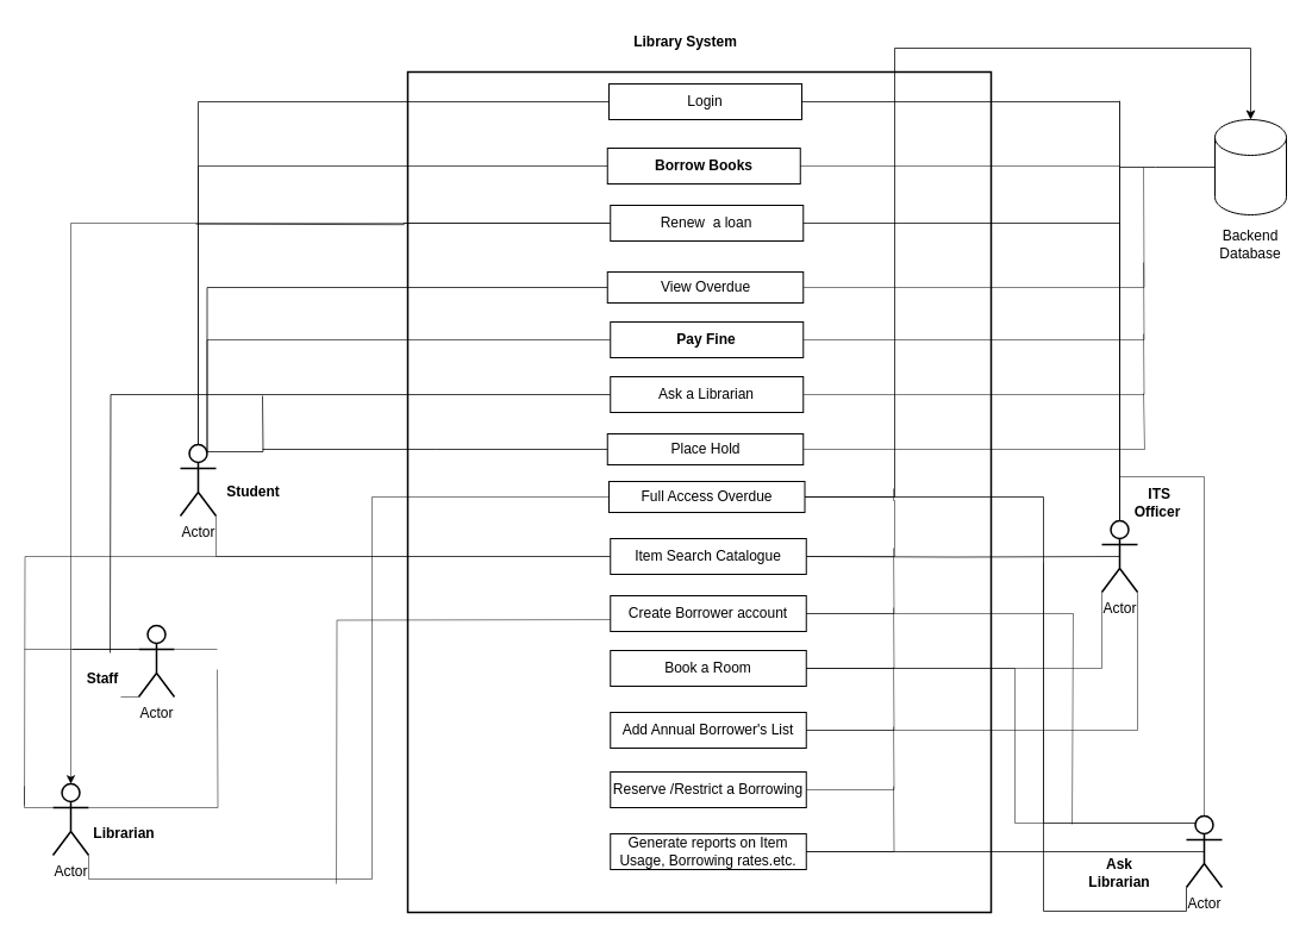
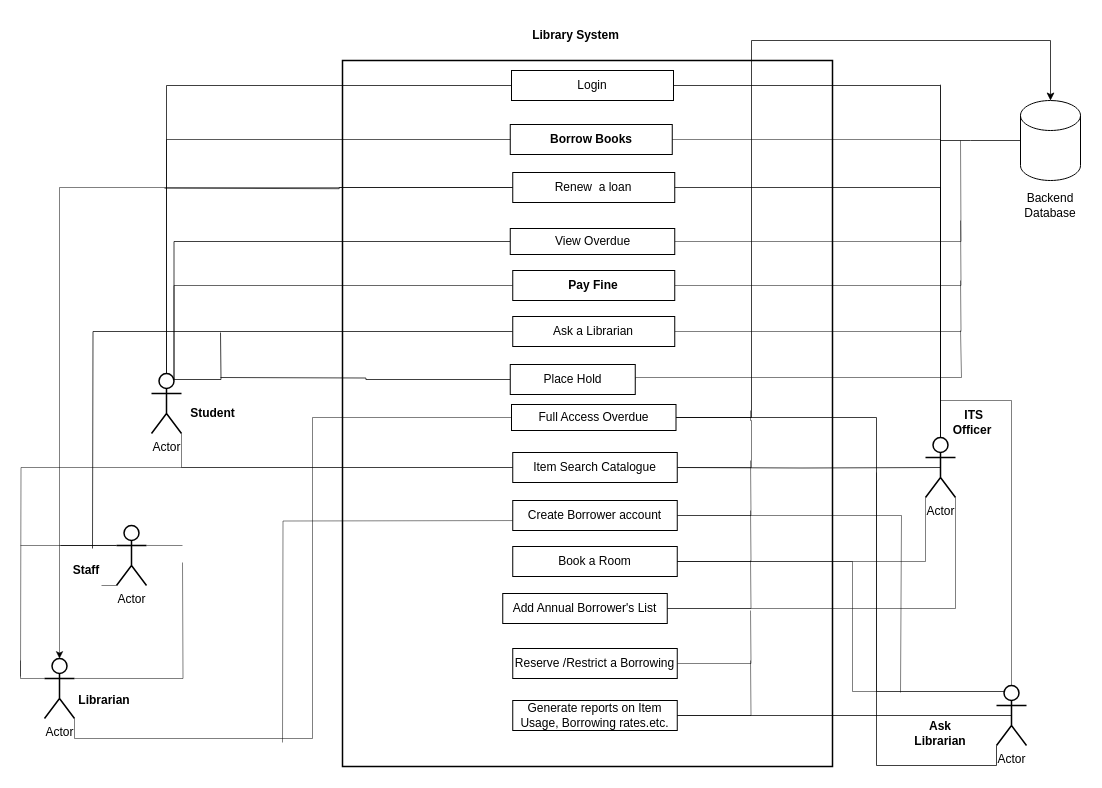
  <mxCell id="0" />
  <mxCell id="1" parent="0" />
  <mxCell id="2" value="" style="rounded=0;whiteSpace=wrap;html=1;strokeWidth=1.5;" parent="1" vertex="1"><mxGeometry x="342" y="60" width="490" height="706" as="geometry" /></mxCell>
  <mxCell id="3" value="Library System" style="text;html=1;align=center;verticalAlign=middle;whiteSpace=wrap;rounded=0;fontStyle=1" parent="1" vertex="1"><mxGeometry x="528" y="20" width="95" height="30" as="geometry" /></mxCell>
  <mxCell id="4" style="edgeStyle=orthogonalEdgeStyle;rounded=0;orthogonalLoop=1;jettySize=auto;html=1;strokeWidth=0.5;endArrow=none;endFill=0;" edge="1" parent="1" source="6"><mxGeometry relative="1" as="geometry"><mxPoint x="20" y="676" as="targetPoint" /></mxGeometry></mxCell>
  <mxCell id="5" style="edgeStyle=orthogonalEdgeStyle;rounded=0;orthogonalLoop=1;jettySize=auto;html=1;exitX=1;exitY=0.5;exitDx=0;exitDy=0;strokeWidth=0.5;endArrow=none;endFill=0;" edge="1" parent="1" source="6"><mxGeometry relative="1" as="geometry"><mxPoint x="750" y="410" as="targetPoint" /><Array as="points"><mxPoint x="751" y="467" /><mxPoint x="751" y="420" /></Array></mxGeometry></mxCell>
  <mxCell id="6" value="Item Search Catalogue" style="rounded=0;whiteSpace=wrap;html=1;" parent="1" vertex="1"><mxGeometry x="512.25" y="452" width="164.5" height="30" as="geometry" /></mxCell>
  <mxCell id="7" style="edgeStyle=orthogonalEdgeStyle;rounded=0;orthogonalLoop=1;jettySize=auto;html=1;endArrow=none;endFill=0;entryX=0.5;entryY=0;entryDx=0;entryDy=0;entryPerimeter=0;strokeWidth=0.75;" parent="1" source="8" target="36" edge="1"><mxGeometry relative="1" as="geometry"><mxPoint x="212" y="212" as="targetPoint" /></mxGeometry></mxCell>
  <mxCell id="8" value="Login" style="rounded=0;whiteSpace=wrap;html=1;" parent="1" vertex="1"><mxGeometry x="511" y="70" width="162" height="30" as="geometry" /></mxCell>
  <mxCell id="9" value="&lt;b&gt;Borrow Books&lt;/b&gt;" style="rounded=0;whiteSpace=wrap;html=1;" parent="1" vertex="1"><mxGeometry x="509.75" y="124" width="162" height="30" as="geometry" /></mxCell>
  <mxCell id="10" style="edgeStyle=orthogonalEdgeStyle;rounded=0;orthogonalLoop=1;jettySize=auto;html=1;exitX=0;exitY=0.5;exitDx=0;exitDy=0;strokeWidth=0.75;endArrow=none;endFill=0;" edge="1" parent="1" source="11"><mxGeometry relative="1" as="geometry"><mxPoint x="164" y="187.667" as="targetPoint" /></mxGeometry></mxCell>
  <mxCell id="11" value="Renew&amp;nbsp; a loan" style="rounded=0;whiteSpace=wrap;html=1;" parent="1" vertex="1"><mxGeometry x="512.25" y="172" width="162" height="30" as="geometry" /></mxCell>
  <mxCell id="12" style="edgeStyle=orthogonalEdgeStyle;rounded=0;orthogonalLoop=1;jettySize=auto;html=1;exitX=0;exitY=0.5;exitDx=0;exitDy=0;endArrow=none;endFill=0;strokeWidth=0.75;" edge="1" parent="1" source="14"><mxGeometry relative="1" as="geometry"><mxPoint x="92" y="548" as="targetPoint" /></mxGeometry></mxCell>
  <mxCell id="13" style="edgeStyle=orthogonalEdgeStyle;rounded=0;orthogonalLoop=1;jettySize=auto;html=1;exitX=1;exitY=0.5;exitDx=0;exitDy=0;strokeWidth=0.5;endArrow=none;endFill=0;" edge="1" parent="1" source="14"><mxGeometry relative="1" as="geometry"><mxPoint x="960" y="280" as="targetPoint" /></mxGeometry></mxCell>
  <mxCell id="14" value="Ask a Librarian" style="rounded=0;whiteSpace=wrap;html=1;" parent="1" vertex="1"><mxGeometry x="512.25" y="316" width="162" height="30" as="geometry" /></mxCell>
  <mxCell id="15" style="edgeStyle=orthogonalEdgeStyle;rounded=0;orthogonalLoop=1;jettySize=auto;html=1;exitX=0;exitY=0.5;exitDx=0;exitDy=0;strokeWidth=0.6;endArrow=none;endFill=0;entryX=0.75;entryY=0.1;entryDx=0;entryDy=0;entryPerimeter=0;" edge="1" parent="1" source="17" target="36"><mxGeometry relative="1" as="geometry"><mxPoint x="172" y="356" as="targetPoint" /></mxGeometry></mxCell>
  <mxCell id="16" style="edgeStyle=orthogonalEdgeStyle;rounded=0;orthogonalLoop=1;jettySize=auto;html=1;exitX=1;exitY=0.5;exitDx=0;exitDy=0;strokeWidth=0.5;endArrow=none;endFill=0;" edge="1" parent="1" source="17"><mxGeometry relative="1" as="geometry"><mxPoint x="960" y="220" as="targetPoint" /></mxGeometry></mxCell>
  <mxCell id="17" value="&lt;b&gt;Pay Fine&lt;/b&gt;" style="rounded=0;whiteSpace=wrap;html=1;" parent="1" vertex="1"><mxGeometry x="512.25" y="270" width="162" height="30" as="geometry" /></mxCell>
  <mxCell id="18" style="edgeStyle=orthogonalEdgeStyle;rounded=0;orthogonalLoop=1;jettySize=auto;html=1;exitX=1;exitY=0.5;exitDx=0;exitDy=0;strokeWidth=0.5;endArrow=none;endFill=0;" edge="1" parent="1" source="19"><mxGeometry relative="1" as="geometry"><mxPoint x="750" y="560" as="targetPoint" /></mxGeometry></mxCell>
- <mxCell id="19" value="Add Annual Borrower's List" style="rounded=0;whiteSpace=wrap;html=1;" parent="1" vertex="1"><mxGeometry x="512.25" y="598" width="164.5" height="30" as="geometry" /></mxCell>
+ <mxCell id="19" value="Add Annual Borrower's List" style="rounded=0;whiteSpace=wrap;html=1;" parent="1" vertex="1"><mxGeometry x="502.25" y="593" width="164.5" height="30" as="geometry" /></mxCell>
  <mxCell id="20" style="edgeStyle=orthogonalEdgeStyle;rounded=0;orthogonalLoop=1;jettySize=auto;html=1;exitX=0;exitY=0.5;exitDx=0;exitDy=0;strokeWidth=0.5;endArrow=none;endFill=0;" edge="1" parent="1"><mxGeometry relative="1" as="geometry"><mxPoint x="282" y="742" as="targetPoint" /><mxPoint x="542.25" y="520" as="sourcePoint" /></mxGeometry></mxCell>
  <mxCell id="21" style="edgeStyle=orthogonalEdgeStyle;rounded=0;orthogonalLoop=1;jettySize=auto;html=1;exitX=1;exitY=0.5;exitDx=0;exitDy=0;strokeWidth=0.5;endArrow=none;endFill=0;" edge="1" parent="1" source="23"><mxGeometry relative="1" as="geometry"><mxPoint x="900" y="692" as="targetPoint" /><Array as="points"><mxPoint x="901" y="515" /><mxPoint x="901" y="692" /></Array></mxGeometry></mxCell>
  <mxCell id="22" style="edgeStyle=orthogonalEdgeStyle;rounded=0;orthogonalLoop=1;jettySize=auto;html=1;exitX=1;exitY=0.5;exitDx=0;exitDy=0;strokeWidth=0.5;endArrow=none;endFill=0;" edge="1" parent="1" source="23"><mxGeometry relative="1" as="geometry"><mxPoint x="750" y="460" as="targetPoint" /></mxGeometry></mxCell>
  <mxCell id="23" value="Create Borrower account" style="rounded=0;whiteSpace=wrap;html=1;" parent="1" vertex="1"><mxGeometry x="512.25" y="500" width="164.5" height="30" as="geometry" /></mxCell>
  <mxCell id="24" style="edgeStyle=orthogonalEdgeStyle;rounded=0;orthogonalLoop=1;jettySize=auto;html=1;exitX=1;exitY=0.5;exitDx=0;exitDy=0;strokeWidth=0.5;endArrow=none;endFill=0;" edge="1" parent="1" source="25"><mxGeometry relative="1" as="geometry"><mxPoint x="750" y="660" as="targetPoint" /></mxGeometry></mxCell>
  <mxCell id="25" value="Generate reports on Item Usage, Borrowing rates.etc." style="rounded=0;whiteSpace=wrap;html=1;" parent="1" vertex="1"><mxGeometry x="512.25" y="700" width="164.5" height="30" as="geometry" /></mxCell>
  <mxCell id="26" style="edgeStyle=orthogonalEdgeStyle;rounded=0;orthogonalLoop=1;jettySize=auto;html=1;exitX=1;exitY=0.5;exitDx=0;exitDy=0;strokeWidth=0.5;endArrow=none;endFill=0;" edge="1" parent="1" source="27"><mxGeometry relative="1" as="geometry"><mxPoint x="750" y="510" as="targetPoint" /></mxGeometry></mxCell>
  <mxCell id="27" value="Book a Room " style="rounded=0;whiteSpace=wrap;html=1;" parent="1" vertex="1"><mxGeometry x="512.25" y="546" width="164.5" height="30" as="geometry" /></mxCell>
  <mxCell id="28" style="edgeStyle=orthogonalEdgeStyle;rounded=0;orthogonalLoop=1;jettySize=auto;html=1;exitX=1;exitY=0.5;exitDx=0;exitDy=0;strokeWidth=0.5;endArrow=none;endFill=0;" edge="1" parent="1" source="29"><mxGeometry relative="1" as="geometry"><mxPoint x="750" y="610" as="targetPoint" /></mxGeometry></mxCell>
  <mxCell id="29" value="Reserve /Restrict a Borrowing" style="rounded=0;whiteSpace=wrap;html=1;" parent="1" vertex="1"><mxGeometry x="512.25" y="648" width="164.5" height="30" as="geometry" /></mxCell>
  <mxCell id="30" style="edgeStyle=orthogonalEdgeStyle;rounded=0;orthogonalLoop=1;jettySize=auto;html=1;exitX=1;exitY=1;exitDx=0;exitDy=0;exitPerimeter=0;entryX=0;entryY=0.5;entryDx=0;entryDy=0;strokeWidth=0.5;endArrow=none;endFill=0;" edge="1" parent="1" source="33" target="61"><mxGeometry relative="1" as="geometry"><Array as="points"><mxPoint x="74" y="738" /><mxPoint x="312" y="738" /><mxPoint x="312" y="417" /></Array></mxGeometry></mxCell>
  <mxCell id="31" style="edgeStyle=orthogonalEdgeStyle;rounded=0;orthogonalLoop=1;jettySize=auto;html=1;exitX=0;exitY=0.333;exitDx=0;exitDy=0;exitPerimeter=0;strokeWidth=0.5;endArrow=none;endFill=0;" edge="1" parent="1" source="33"><mxGeometry relative="1" as="geometry"><mxPoint x="20" y="660" as="targetPoint" /></mxGeometry></mxCell>
  <mxCell id="32" style="edgeStyle=orthogonalEdgeStyle;rounded=0;orthogonalLoop=1;jettySize=auto;html=1;exitX=1;exitY=0.333;exitDx=0;exitDy=0;exitPerimeter=0;strokeWidth=0.5;endArrow=none;endFill=0;" edge="1" parent="1" source="33"><mxGeometry relative="1" as="geometry"><mxPoint x="182" y="562" as="targetPoint" /></mxGeometry></mxCell>
  <mxCell id="33" value="Actor" style="shape=umlActor;verticalLabelPosition=bottom;verticalAlign=top;html=1;outlineConnect=0;strokeWidth=1.5;" parent="1" vertex="1"><mxGeometry x="44" y="658" width="30" height="60" as="geometry" /></mxCell>
  <mxCell id="34" style="edgeStyle=orthogonalEdgeStyle;rounded=0;orthogonalLoop=1;jettySize=auto;html=1;exitX=0.75;exitY=0.1;exitDx=0;exitDy=0;exitPerimeter=0;endArrow=none;endFill=0;strokeWidth=0.75;" edge="1" parent="1" source="36"><mxGeometry relative="1" as="geometry"><mxPoint x="220" y="332" as="targetPoint" /></mxGeometry></mxCell>
  <mxCell id="35" style="edgeStyle=orthogonalEdgeStyle;rounded=0;orthogonalLoop=1;jettySize=auto;html=1;exitX=1;exitY=1;exitDx=0;exitDy=0;exitPerimeter=0;entryX=0;entryY=0.5;entryDx=0;entryDy=0;strokeWidth=0.5;endArrow=none;endFill=0;" edge="1" parent="1" source="36" target="6"><mxGeometry relative="1" as="geometry" /></mxCell>
  <mxCell id="36" value="Actor" style="shape=umlActor;verticalLabelPosition=bottom;verticalAlign=top;html=1;outlineConnect=0;strokeWidth=1.5;" parent="1" vertex="1"><mxGeometry x="151" y="373" width="30" height="60" as="geometry" /></mxCell>
  <mxCell id="37" style="edgeStyle=orthogonalEdgeStyle;rounded=0;orthogonalLoop=1;jettySize=auto;html=1;exitX=0;exitY=0.333;exitDx=0;exitDy=0;exitPerimeter=0;strokeWidth=0.75;endArrow=none;endFill=0;" edge="1" parent="1" source="40"><mxGeometry relative="1" as="geometry"><mxPoint x="60" y="545" as="targetPoint" /></mxGeometry></mxCell>
  <mxCell id="38" style="edgeStyle=orthogonalEdgeStyle;rounded=0;orthogonalLoop=1;jettySize=auto;html=1;exitX=0;exitY=0.333;exitDx=0;exitDy=0;exitPerimeter=0;strokeWidth=0.5;endArrow=none;endFill=0;" edge="1" parent="1" source="40"><mxGeometry relative="1" as="geometry"><mxPoint x="20" y="545" as="targetPoint" /></mxGeometry></mxCell>
  <mxCell id="39" style="edgeStyle=orthogonalEdgeStyle;rounded=0;orthogonalLoop=1;jettySize=auto;html=1;exitX=1;exitY=0.333;exitDx=0;exitDy=0;exitPerimeter=0;strokeWidth=0.5;endArrow=none;endFill=0;" edge="1" parent="1" source="40"><mxGeometry relative="1" as="geometry"><mxPoint x="182" y="545" as="targetPoint" /></mxGeometry></mxCell>
  <mxCell id="40" value="Actor" style="shape=umlActor;verticalLabelPosition=bottom;verticalAlign=top;html=1;outlineConnect=0;strokeWidth=1.5;" parent="1" vertex="1"><mxGeometry x="116" y="525" width="30" height="60" as="geometry" /></mxCell>
  <mxCell id="41" value="Student" style="text;html=1;align=center;verticalAlign=middle;whiteSpace=wrap;rounded=0;fontStyle=1" parent="1" vertex="1"><mxGeometry x="181" y="397" width="63" height="31" as="geometry" /></mxCell>
  <mxCell id="42" value="Staff" style="text;html=1;align=center;verticalAlign=middle;whiteSpace=wrap;rounded=0;fontStyle=1" parent="1" vertex="1"><mxGeometry x="56" y="555" width="60" height="30" as="geometry" /></mxCell>
  <mxCell id="43" value="Librarian" style="text;html=1;align=center;verticalAlign=middle;whiteSpace=wrap;rounded=0;strokeWidth=1.5;fontStyle=1" parent="1" vertex="1"><mxGeometry x="74" y="685" width="60" height="30" as="geometry" /></mxCell>
  <mxCell id="44" value="&amp;nbsp;ITS Officer" style="text;html=1;align=center;verticalAlign=middle;whiteSpace=wrap;rounded=0;fontStyle=1" parent="1" vertex="1"><mxGeometry x="942" y="407" width="60" height="30" as="geometry" /></mxCell>
  <mxCell id="45" style="edgeStyle=orthogonalEdgeStyle;rounded=0;orthogonalLoop=1;jettySize=auto;html=1;exitX=0.5;exitY=0;exitDx=0;exitDy=0;exitPerimeter=0;entryX=1;entryY=0.5;entryDx=0;entryDy=0;strokeWidth=0.75;endArrow=none;endFill=0;" edge="1" parent="1" source="48" target="11"><mxGeometry relative="1" as="geometry" /></mxCell>
  <mxCell id="46" style="edgeStyle=orthogonalEdgeStyle;rounded=0;orthogonalLoop=1;jettySize=auto;html=1;exitX=0;exitY=1;exitDx=0;exitDy=0;exitPerimeter=0;entryX=1;entryY=0.5;entryDx=0;entryDy=0;strokeWidth=0.5;endArrow=none;endFill=0;" edge="1" parent="1" source="48" target="27"><mxGeometry relative="1" as="geometry" /></mxCell>
  <mxCell id="47" style="edgeStyle=orthogonalEdgeStyle;rounded=0;orthogonalLoop=1;jettySize=auto;html=1;exitX=1;exitY=1;exitDx=0;exitDy=0;exitPerimeter=0;entryX=1;entryY=0.5;entryDx=0;entryDy=0;strokeWidth=0.5;endArrow=none;endFill=0;" edge="1" parent="1" source="48" target="19"><mxGeometry relative="1" as="geometry" /></mxCell>
  <mxCell id="48" value="Actor" style="shape=umlActor;verticalLabelPosition=bottom;verticalAlign=top;html=1;outlineConnect=0;strokeWidth=1.5;" parent="1" vertex="1"><mxGeometry x="925" y="437" width="30" height="60" as="geometry" /></mxCell>
  <mxCell id="49" value="Ask Librarian" style="text;html=1;align=center;verticalAlign=middle;whiteSpace=wrap;rounded=0;fontStyle=1" parent="1" vertex="1"><mxGeometry x="910" y="718" width="60" height="30" as="geometry" /></mxCell>
  <mxCell id="50" style="edgeStyle=orthogonalEdgeStyle;rounded=0;orthogonalLoop=1;jettySize=auto;html=1;exitX=0;exitY=0.5;exitDx=0;exitDy=0;entryX=0.5;entryY=0;entryDx=0;entryDy=0;entryPerimeter=0;strokeWidth=0.65;endArrow=none;endFill=0;" parent="1" source="9" target="36" edge="1"><mxGeometry relative="1" as="geometry" /></mxCell>
  <mxCell id="51" style="edgeStyle=orthogonalEdgeStyle;rounded=0;orthogonalLoop=1;jettySize=auto;html=1;exitX=1;exitY=0.5;exitDx=0;exitDy=0;entryX=0.5;entryY=0;entryDx=0;entryDy=0;entryPerimeter=0;strokeWidth=0.75;endArrow=none;endFill=0;" parent="1" source="8" target="48" edge="1"><mxGeometry relative="1" as="geometry" /></mxCell>
  <mxCell id="52" style="edgeStyle=orthogonalEdgeStyle;rounded=0;orthogonalLoop=1;jettySize=auto;html=1;exitX=0.5;exitY=0;exitDx=0;exitDy=0;exitPerimeter=0;strokeWidth=0.5;endArrow=none;endFill=0;" parent="1" source="56" edge="1"><mxGeometry relative="1" as="geometry"><mxPoint x="940" y="84" as="targetPoint" /><Array as="points"><mxPoint x="1011" y="400" /><mxPoint x="940" y="400" /></Array></mxGeometry></mxCell>
  <mxCell id="53" style="edgeStyle=orthogonalEdgeStyle;rounded=0;orthogonalLoop=1;jettySize=auto;html=1;exitX=0;exitY=1;exitDx=0;exitDy=0;exitPerimeter=0;entryX=1;entryY=0.5;entryDx=0;entryDy=0;strokeWidth=0.75;endArrow=none;endFill=0;" edge="1" parent="1" source="56" target="61"><mxGeometry relative="1" as="geometry"><Array as="points"><mxPoint x="996" y="765" /><mxPoint x="876" y="765" /><mxPoint x="876" y="417" /></Array></mxGeometry></mxCell>
  <mxCell id="54" style="edgeStyle=orthogonalEdgeStyle;rounded=0;orthogonalLoop=1;jettySize=auto;html=1;exitX=0.25;exitY=0.1;exitDx=0;exitDy=0;exitPerimeter=0;strokeWidth=0.5;endArrow=none;endFill=0;" edge="1" parent="1" source="56"><mxGeometry relative="1" as="geometry"><mxPoint x="876" y="472" as="targetPoint" /><Array as="points"><mxPoint x="876" y="691" /><mxPoint x="876" y="484" /></Array></mxGeometry></mxCell>
  <mxCell id="55" style="edgeStyle=orthogonalEdgeStyle;rounded=0;orthogonalLoop=1;jettySize=auto;html=1;exitX=0.25;exitY=0.1;exitDx=0;exitDy=0;exitPerimeter=0;entryX=1;entryY=0.5;entryDx=0;entryDy=0;strokeWidth=0.5;endArrow=none;endFill=0;" edge="1" parent="1" source="56" target="27"><mxGeometry relative="1" as="geometry"><Array as="points"><mxPoint x="852" y="691" /><mxPoint x="852" y="561" /></Array></mxGeometry></mxCell>
  <mxCell id="56" value="Actor" style="shape=umlActor;verticalLabelPosition=bottom;verticalAlign=top;html=1;outlineConnect=0;strokeWidth=1.5;" parent="1" vertex="1"><mxGeometry x="996" y="685" width="30" height="60" as="geometry" /></mxCell>
  <mxCell id="57" style="edgeStyle=orthogonalEdgeStyle;rounded=0;orthogonalLoop=1;jettySize=auto;html=1;exitX=0;exitY=0.5;exitDx=0;exitDy=0;strokeWidth=0.75;endArrow=none;endFill=0;entryX=0.75;entryY=0.1;entryDx=0;entryDy=0;entryPerimeter=0;" edge="1" parent="1" source="59" target="36"><mxGeometry relative="1" as="geometry"><mxPoint x="172" y="356" as="targetPoint" /></mxGeometry></mxCell>
  <mxCell id="58" style="edgeStyle=orthogonalEdgeStyle;rounded=0;orthogonalLoop=1;jettySize=auto;html=1;exitX=1;exitY=0.5;exitDx=0;exitDy=0;strokeWidth=0.5;endArrow=none;endFill=0;" edge="1" parent="1" source="59"><mxGeometry relative="1" as="geometry"><mxPoint x="960" y="140" as="targetPoint" /></mxGeometry></mxCell>
  <mxCell id="59" value="View Overdue" style="rounded=0;whiteSpace=wrap;html=1;" parent="1" vertex="1"><mxGeometry x="509.75" y="228" width="164.5" height="26" as="geometry" /></mxCell>
  <mxCell id="60" style="edgeStyle=orthogonalEdgeStyle;rounded=0;orthogonalLoop=1;jettySize=auto;html=1;exitX=1;exitY=0.5;exitDx=0;exitDy=0;entryX=0.5;entryY=0;entryDx=0;entryDy=0;entryPerimeter=0;strokeWidth=0.75;" edge="1" parent="1" source="61" target="71"><mxGeometry relative="1" as="geometry"><mxPoint x="750" y="40" as="targetPoint" /><Array as="points"><mxPoint x="751" y="417" /><mxPoint x="751" y="40" /><mxPoint x="1050" y="40" /></Array></mxGeometry></mxCell>
  <mxCell id="61" value="Full Access Overdue" style="rounded=0;whiteSpace=wrap;html=1;" parent="1" vertex="1"><mxGeometry x="511" y="404" width="164.5" height="26" as="geometry" /></mxCell>
  <mxCell id="62" style="edgeStyle=orthogonalEdgeStyle;rounded=0;orthogonalLoop=1;jettySize=auto;html=1;exitX=0;exitY=0.5;exitDx=0;exitDy=0;strokeWidth=0.75;endArrow=none;endFill=0;" edge="1" parent="1" source="64"><mxGeometry relative="1" as="geometry"><mxPoint x="220" y="377" as="targetPoint" /></mxGeometry></mxCell>
  <mxCell id="63" style="edgeStyle=orthogonalEdgeStyle;rounded=0;orthogonalLoop=1;jettySize=auto;html=1;exitX=1;exitY=0.5;exitDx=0;exitDy=0;strokeWidth=0.5;endArrow=none;endFill=0;" edge="1" parent="1" source="64"><mxGeometry relative="1" as="geometry"><mxPoint x="960" y="330" as="targetPoint" /><Array as="points"><mxPoint x="961" y="377" /><mxPoint x="961" y="330" /></Array></mxGeometry></mxCell>
- <mxCell id="64" value="Place Hold" style="rounded=0;whiteSpace=wrap;html=1;" parent="1" vertex="1"><mxGeometry x="509.75" y="364" width="164.5" height="26" as="geometry" /></mxCell>
+ <mxCell id="64" value="Place Hold" style="rounded=0;whiteSpace=wrap;html=1;" parent="1" vertex="1"><mxGeometry x="509.75" y="364" width="125" height="30" as="geometry" /></mxCell>
  <mxCell id="65" style="edgeStyle=orthogonalEdgeStyle;rounded=0;orthogonalLoop=1;jettySize=auto;html=1;exitX=1;exitY=0.5;exitDx=0;exitDy=0;entryX=0.5;entryY=0;entryDx=0;entryDy=0;entryPerimeter=0;strokeWidth=0.5;endArrow=none;endFill=0;" edge="1" parent="1" source="9" target="48"><mxGeometry relative="1" as="geometry" /></mxCell>
  <mxCell id="66" style="edgeStyle=orthogonalEdgeStyle;rounded=0;orthogonalLoop=1;jettySize=auto;html=1;exitX=0;exitY=0.5;exitDx=0;exitDy=0;entryX=0.5;entryY=0;entryDx=0;entryDy=0;entryPerimeter=0;strokeWidth=0.5;" edge="1" parent="1" source="11" target="33"><mxGeometry relative="1" as="geometry" /></mxCell>
  <mxCell id="67" style="edgeStyle=orthogonalEdgeStyle;rounded=0;orthogonalLoop=1;jettySize=auto;html=1;exitX=1;exitY=0.5;exitDx=0;exitDy=0;entryX=0.5;entryY=0.5;entryDx=0;entryDy=0;entryPerimeter=0;strokeWidth=0.75;endArrow=none;endFill=0;" edge="1" parent="1" source="25" target="56"><mxGeometry relative="1" as="geometry" /></mxCell>
  <mxCell id="68" style="edgeStyle=orthogonalEdgeStyle;rounded=0;orthogonalLoop=1;jettySize=auto;html=1;entryX=0.5;entryY=0.5;entryDx=0;entryDy=0;entryPerimeter=0;strokeWidth=0.75;endArrow=none;endFill=0;" edge="1" parent="1" target="48"><mxGeometry relative="1" as="geometry"><mxPoint x="677" y="467" as="sourcePoint" /></mxGeometry></mxCell>
  <mxCell id="69" style="edgeStyle=orthogonalEdgeStyle;rounded=0;orthogonalLoop=1;jettySize=auto;html=1;exitX=1;exitY=1;exitDx=0;exitDy=0;entryX=0.75;entryY=1;entryDx=0;entryDy=0;strokeWidth=0.5;endArrow=none;endFill=0;" edge="1" parent="1" source="42" target="42"><mxGeometry relative="1" as="geometry" /></mxCell>
  <mxCell id="70" style="edgeStyle=orthogonalEdgeStyle;rounded=0;orthogonalLoop=1;jettySize=auto;html=1;exitX=0;exitY=0.5;exitDx=0;exitDy=0;exitPerimeter=0;strokeWidth=0.75;endArrow=none;endFill=0;" edge="1" parent="1" source="71"><mxGeometry relative="1" as="geometry"><mxPoint x="940" y="140" as="targetPoint" /><Array as="points"><mxPoint x="970" y="140" /><mxPoint x="970" y="140" /></Array></mxGeometry></mxCell>
  <mxCell id="71" value="" style="shape=cylinder3;whiteSpace=wrap;html=1;boundedLbl=1;backgroundOutline=1;size=15;" vertex="1" parent="1"><mxGeometry x="1020" y="100" width="60" height="80" as="geometry" /></mxCell>
  <mxCell id="72" style="edgeStyle=orthogonalEdgeStyle;rounded=0;orthogonalLoop=1;jettySize=auto;html=1;exitX=0.5;exitY=1;exitDx=0;exitDy=0;exitPerimeter=0;" edge="1" parent="1" source="71" target="71"><mxGeometry relative="1" as="geometry" /></mxCell>
  <mxCell id="73" value="Backend Database " style="text;html=1;align=center;verticalAlign=middle;whiteSpace=wrap;rounded=0;" vertex="1" parent="1"><mxGeometry x="1020" y="190" width="60" height="30" as="geometry" /></mxCell>
